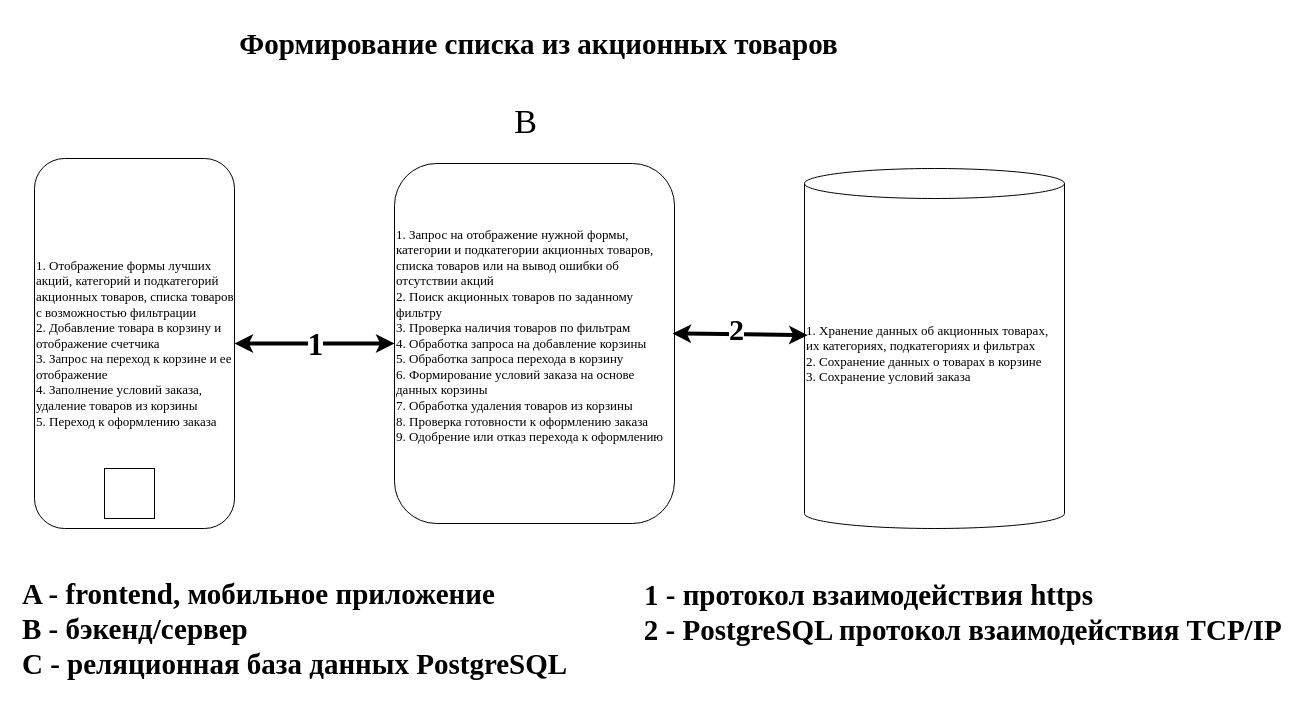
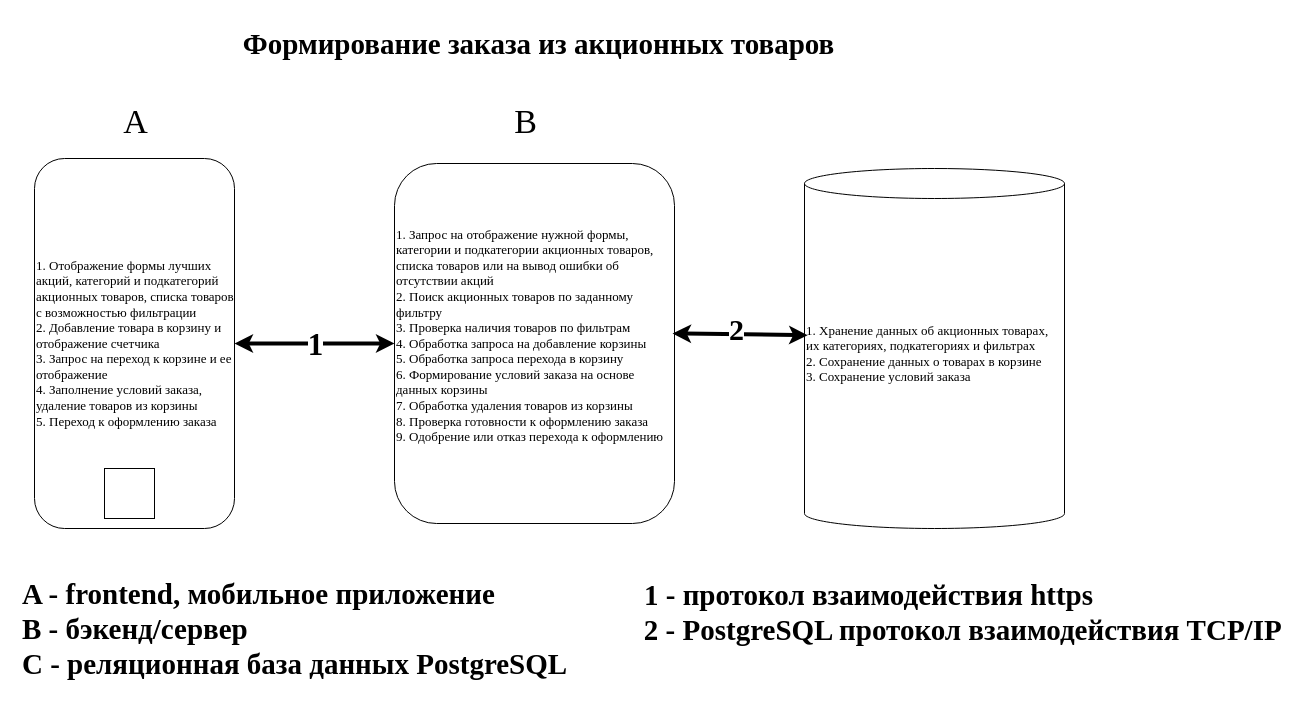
  <mxCell id="0" style=";html=1;" />
  <mxCell id="1" style=";html=1;" parent="0" />
  <mxCell id="2" value="&lt;font face=&quot;Times New Roman&quot; style=&quot;font-size: 13px;&quot;&gt;1. Отображение формы лучших акций, категорий и подкатегорий акционных товаров, списка товаров с возможностью фильтрации&lt;/font&gt;&lt;div&gt;&lt;font face=&quot;Times New Roman&quot; style=&quot;font-size: 13px;&quot;&gt;2. Добавление товара в корзину и отображение счетчика&lt;/font&gt;&lt;/div&gt;&lt;div&gt;&lt;font face=&quot;Times New Roman&quot; style=&quot;font-size: 13px;&quot;&gt;3. Запрос на переход к корзине и ее отображение&lt;/font&gt;&lt;/div&gt;&lt;div&gt;&lt;font face=&quot;Times New Roman&quot; style=&quot;font-size: 13px;&quot;&gt;4. Заполнение условий заказа, удаление товаров из корзины&lt;/font&gt;&lt;/div&gt;&lt;div&gt;&lt;font face=&quot;Times New Roman&quot; style=&quot;font-size: 13px;&quot;&gt;5. Переход к оформлению заказа&lt;/font&gt;&lt;/div&gt;" style="rounded=1;whiteSpace=wrap;html=1;align=left;" parent="1" vertex="1"><mxGeometry x="34" y="158" width="200" height="370" as="geometry" /></mxCell>
  <mxCell id="3" value="&lt;font style=&quot;font-size: 13px;&quot; face=&quot;Times New Roman&quot;&gt;1. Запрос на отображение нужной формы, категории и подкатегории акционных товаров, списка товаров или на вывод ошибки об отсутствии акций&lt;/font&gt;&lt;div style=&quot;font-size: 13px;&quot;&gt;&lt;font style=&quot;font-size: 13px;&quot; face=&quot;Times New Roman&quot;&gt;2. Поиск акционных товаров по заданному фильтру&lt;/font&gt;&lt;/div&gt;&lt;div style=&quot;font-size: 13px;&quot;&gt;&lt;font style=&quot;font-size: 13px;&quot; face=&quot;Times New Roman&quot;&gt;3. Проверка наличия товаров по фильтрам&lt;/font&gt;&lt;/div&gt;&lt;div style=&quot;font-size: 13px;&quot;&gt;&lt;font style=&quot;font-size: 13px;&quot; face=&quot;Times New Roman&quot;&gt;4. Обработка запроса на добавление корзины&lt;/font&gt;&lt;/div&gt;&lt;div style=&quot;font-size: 13px;&quot;&gt;&lt;font style=&quot;font-size: 13px;&quot; face=&quot;Times New Roman&quot;&gt;5. Обработка запроса перехода в корзину&amp;nbsp;&lt;/font&gt;&lt;/div&gt;&lt;div style=&quot;font-size: 13px;&quot;&gt;&lt;font style=&quot;font-size: 13px;&quot; face=&quot;Times New Roman&quot;&gt;6. Формирование условий заказа на основе данных корзины&lt;/font&gt;&lt;/div&gt;&lt;div style=&quot;font-size: 13px;&quot;&gt;&lt;font style=&quot;font-size: 13px;&quot; face=&quot;Times New Roman&quot;&gt;7. Обработка удаления товаров из корзины&lt;/font&gt;&lt;/div&gt;&lt;div style=&quot;font-size: 13px;&quot;&gt;&lt;font style=&quot;font-size: 13px;&quot; face=&quot;Times New Roman&quot;&gt;8. Проверка готовности к оформлению заказа&lt;/font&gt;&lt;/div&gt;&lt;div style=&quot;font-size: 13px;&quot;&gt;&lt;font style=&quot;font-size: 13px;&quot; face=&quot;Times New Roman&quot;&gt;9. Одобрение или отказ перехода к оформлению&lt;br&gt;&lt;/font&gt;&lt;div&gt;&lt;br&gt;&lt;/div&gt;&lt;/div&gt;" style="rounded=1;whiteSpace=wrap;html=1;align=left;" parent="1" vertex="1"><mxGeometry x="394" y="163" width="280" height="360" as="geometry" /></mxCell>
  <mxCell id="4" value="&lt;font style=&quot;font-size: 13px;&quot; face=&quot;Times New Roman&quot;&gt;1. Хранение данных об акционных товарах, их категориях, подкатегориях и фильтрах&lt;/font&gt;&lt;div style=&quot;font-size: 13px;&quot;&gt;&lt;font face=&quot;iy6kp83bROatx9XoBOjP&quot;&gt;2. Сохранение данных о товарах в корзине&lt;/font&gt;&lt;/div&gt;&lt;div style=&quot;font-size: 13px;&quot;&gt;&lt;font face=&quot;iy6kp83bROatx9XoBOjP&quot;&gt;3. Сохранение условий заказа&lt;/font&gt;&lt;/div&gt;&lt;div style=&quot;font-size: 13px;&quot;&gt;&lt;br&gt;&lt;/div&gt;" style="shape=cylinder3;whiteSpace=wrap;html=1;boundedLbl=1;backgroundOutline=1;size=15;align=left;" parent="1" vertex="1"><mxGeometry x="804" y="168" width="260" height="360" as="geometry" /></mxCell>
+ <mxCell id="5" value="&lt;font face=&quot;Times New Roman&quot; style=&quot;font-size: 34px;&quot;&gt;A&lt;/font&gt;" style="text;html=1;align=center;verticalAlign=middle;resizable=0;points=[];autosize=1;strokeColor=none;fillColor=none;" parent="1" vertex="1"><mxGeometry x="113" y="95" width="43" height="53" as="geometry" /></mxCell>
  <mxCell id="6" value="&lt;font face=&quot;Times New Roman&quot; style=&quot;font-size: 34px;&quot;&gt;B&lt;/font&gt;" style="text;html=1;align=center;verticalAlign=middle;resizable=0;points=[];autosize=1;strokeColor=none;fillColor=none;" parent="1" vertex="1"><mxGeometry x="504" y="95" width="41" height="53" as="geometry" /></mxCell>
  <mxCell id="7" value="" style="endArrow=classic;startArrow=classic;html=1;rounded=0;exitX=1;exitY=0.5;exitDx=0;exitDy=0;entryX=0;entryY=0.5;entryDx=0;entryDy=0;strokeWidth=4;" parent="1" source="2" target="3" edge="1"><mxGeometry width="50" height="50" relative="1" as="geometry"><mxPoint x="284" y="348" as="sourcePoint" /><mxPoint x="334" y="298" as="targetPoint" /></mxGeometry></mxCell>
  <mxCell id="8" value="&lt;font style=&quot;font-size: 31px;&quot;&gt;&lt;b&gt;1&lt;/b&gt;&lt;/font&gt;" style="edgeLabel;html=1;align=center;verticalAlign=middle;resizable=0;points=[];fontFamily=Times New Roman;" parent="7" vertex="1" connectable="0"><mxGeometry x="0.05" y="1" relative="1" as="geometry"><mxPoint x="-4" y="1" as="offset" /></mxGeometry></mxCell>
  <mxCell id="9" value="" style="endArrow=classic;startArrow=classic;html=1;rounded=0;entryX=0.012;entryY=0.463;entryDx=0;entryDy=0;entryPerimeter=0;strokeWidth=4;exitX=0.993;exitY=0.472;exitDx=0;exitDy=0;exitPerimeter=0;" parent="1" source="3" target="4" edge="1"><mxGeometry width="50" height="50" relative="1" as="geometry"><mxPoint x="674" y="348" as="sourcePoint" /><mxPoint x="774" y="298" as="targetPoint" /></mxGeometry></mxCell>
  <mxCell id="10" value="&lt;font style=&quot;&quot; size=&quot;1&quot;&gt;&lt;b style=&quot;font-size: 30px;&quot;&gt;2&lt;/b&gt;&lt;/font&gt;" style="edgeLabel;html=1;align=center;verticalAlign=middle;resizable=0;points=[];fontFamily=Times New Roman;" parent="9" vertex="1" connectable="0"><mxGeometry x="0.139" y="-2" relative="1" as="geometry"><mxPoint x="-14" y="-7" as="offset" /></mxGeometry></mxCell>
  <mxCell id="11" value="" style="whiteSpace=wrap;html=1;aspect=fixed;" parent="1" vertex="1"><mxGeometry x="104" y="468" width="50" height="50" as="geometry" /></mxCell>
  <mxCell id="12" value="&lt;font face=&quot;Times New Roman&quot; style=&quot;font-size: 29px;&quot;&gt;&lt;b style=&quot;&quot;&gt;A - frontend, мобильное приложение&lt;/b&gt;&lt;/font&gt;&lt;div style=&quot;font-size: 29px;&quot;&gt;&lt;font face=&quot;JWFbZ90biR_1YbXz2f2_&quot; style=&quot;font-size: 29px;&quot;&gt;&lt;b&gt;B - бэкенд/сервер&lt;/b&gt;&lt;/font&gt;&lt;/div&gt;&lt;div style=&quot;font-size: 29px;&quot;&gt;&lt;font face=&quot;JWFbZ90biR_1YbXz2f2_&quot; style=&quot;font-size: 29px;&quot;&gt;&lt;b style=&quot;&quot;&gt;С - реляционная база данных PostgreSQL&lt;/b&gt;&lt;/font&gt;&lt;/div&gt;" style="text;html=1;align=left;verticalAlign=middle;resizable=0;points=[];autosize=1;strokeColor=none;fillColor=none;" parent="1" vertex="1"><mxGeometry x="20" y="571" width="563" height="116" as="geometry" /></mxCell>
  <mxCell id="13" value="&lt;font size=&quot;1&quot; face=&quot;Times New Roman&quot; style=&quot;&quot;&gt;&lt;b style=&quot;font-size: 29px;&quot;&gt;1 - протокол взаимодействия https&lt;/b&gt;&lt;/font&gt;&lt;div&gt;&lt;font size=&quot;1&quot; face=&quot;Times New Roman&quot; style=&quot;&quot;&gt;&lt;b style=&quot;font-size: 29px;&quot;&gt;&amp;nbsp; &amp;nbsp; &amp;nbsp; &amp;nbsp; &amp;nbsp; &amp;nbsp; &amp;nbsp; &amp;nbsp; &amp;nbsp; &amp;nbsp; &amp;nbsp; &amp;nbsp; &amp;nbsp; 2 - PostgreSQL протокол взаимодействия TCP/IP&lt;/b&gt;&lt;/font&gt;&lt;/div&gt;" style="text;html=1;align=center;verticalAlign=middle;resizable=0;points=[];autosize=1;strokeColor=none;fillColor=none;" parent="1" vertex="1"><mxGeometry x="446" y="571" width="844" height="82" as="geometry" /></mxCell>
- <mxCell id="14" value="&lt;font face=&quot;Times New Roman&quot; style=&quot;font-size: 29px;&quot;&gt;&lt;b&gt;Формирование списка из акционных товаров&lt;/b&gt;&lt;/font&gt;" style="text;html=1;align=center;verticalAlign=middle;resizable=0;points=[];autosize=1;strokeColor=none;fillColor=none;" parent="1" vertex="1"><mxGeometry x="233" y="20" width="609" height="47" as="geometry" /></mxCell>
+ <mxCell id="14" value="&lt;font face=&quot;Times New Roman&quot; style=&quot;font-size: 29px;&quot;&gt;&lt;b&gt;Формирование заказа из акционных товаров&lt;/b&gt;&lt;/font&gt;" style="text;html=1;align=center;verticalAlign=middle;resizable=0;points=[];autosize=1;strokeColor=none;fillColor=none;" parent="1" vertex="1"><mxGeometry x="233" y="20" width="609" height="47" as="geometry" /></mxCell>
